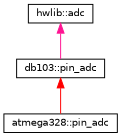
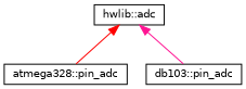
  digraph {
    rankdir=TB
    node [color=black fillcolor=white fontname=Helvetica fontsize=10 shape=record style=filled]
    edge [dir=back fontname=Helvetica fontsize=10 labelfontname=Helvetica labelfontsize=10 style=solid]
    n1 [height=0.2 label="hwlib::adc" width=0.4]
    n2 [height=0.2 label="atmega328::pin_adc" width=0.4]
    n3 [height=0.2 label="db103::pin_adc" width=0.4]
-   n3 -> n2 [color=red]
+   n1 -> n2 [color=red]
    n1 -> n3 [color=deeppink]
  }
